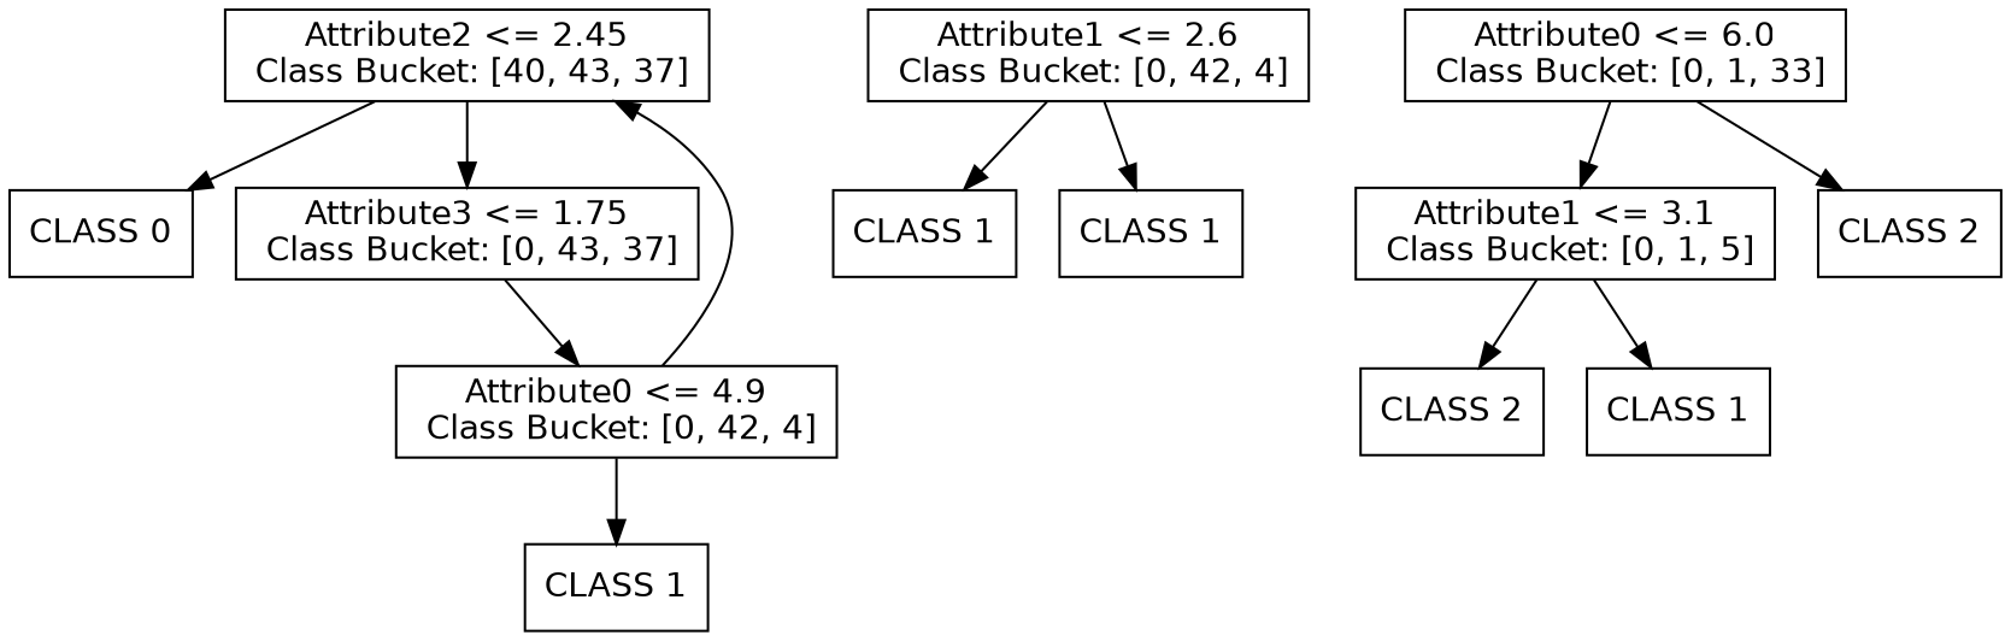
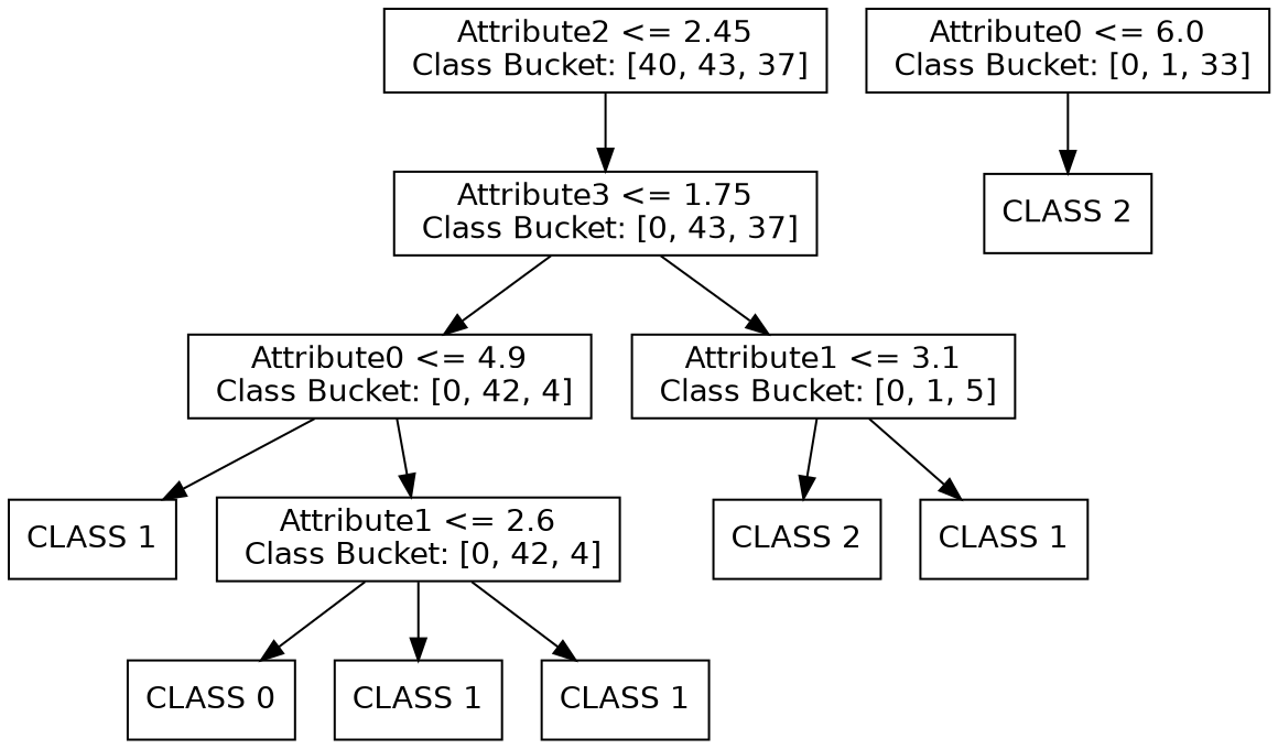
  digraph {
    node [fontname=helvetica shape=box]
    edge [fontname=helvetica]
    n1 [label="Attribute2 <= 2.45\n Class Bucket: [40, 43, 37]"]
    n2 [label="CLASS 0\n"]
    n3 [label="Attribute3 <= 1.75\n Class Bucket: [0, 43, 37]"]
    n4 [label="Attribute0 <= 4.9\n Class Bucket: [0, 42, 4]"]
    n5 [label="CLASS 1\n"]
    n6 [label="Attribute1 <= 2.6\n Class Bucket: [0, 42, 4]"]
    n7 [label="Attribute0 <= 6.0\n Class Bucket: [0, 1, 33]"]
    n8 [label="Attribute1 <= 3.1\n Class Bucket: [0, 1, 5]"]
    n9 [label="CLASS 2\n"]
    n10 [label="CLASS 1\n"]
    n11 [label="CLASS 1\n"]
    n12 [label="CLASS 2\n"]
    n13 [label="CLASS 1\n"]
-   n1 -> n2
+   n6 -> n2
    n1 -> n3
    n3 -> n4
    n4 -> n5
-   n4 -> n1
+   n4 -> n6
    n6 -> n10
    n6 -> n11
-   n7 -> n8
+   n3 -> n8
    n7 -> n9
    n8 -> n12
    n8 -> n13
  }
